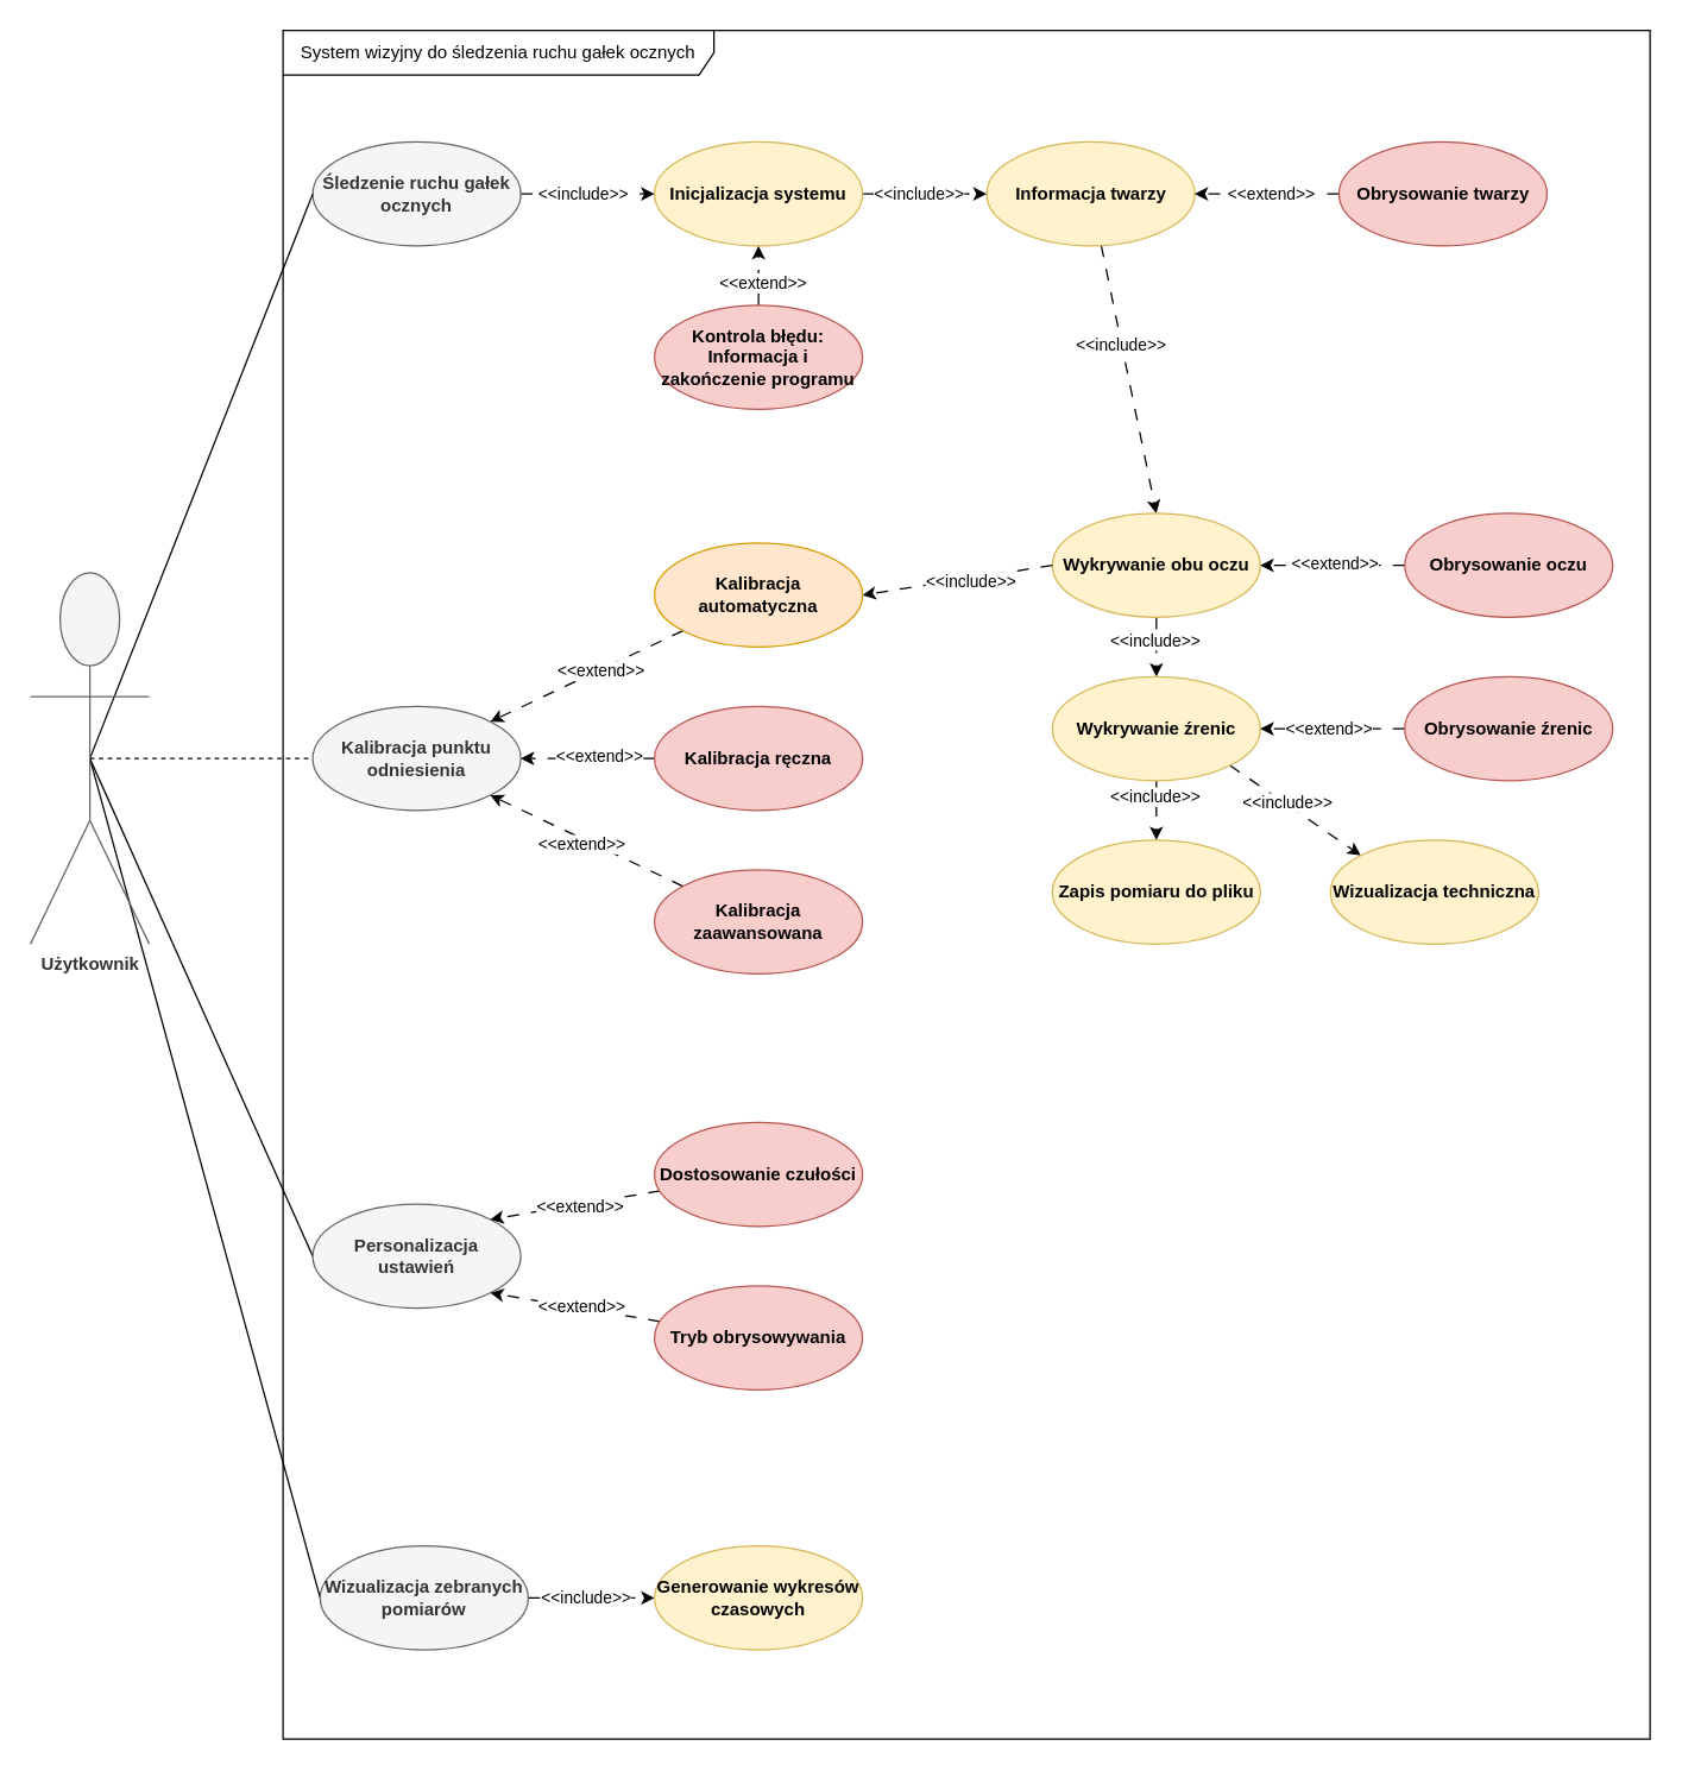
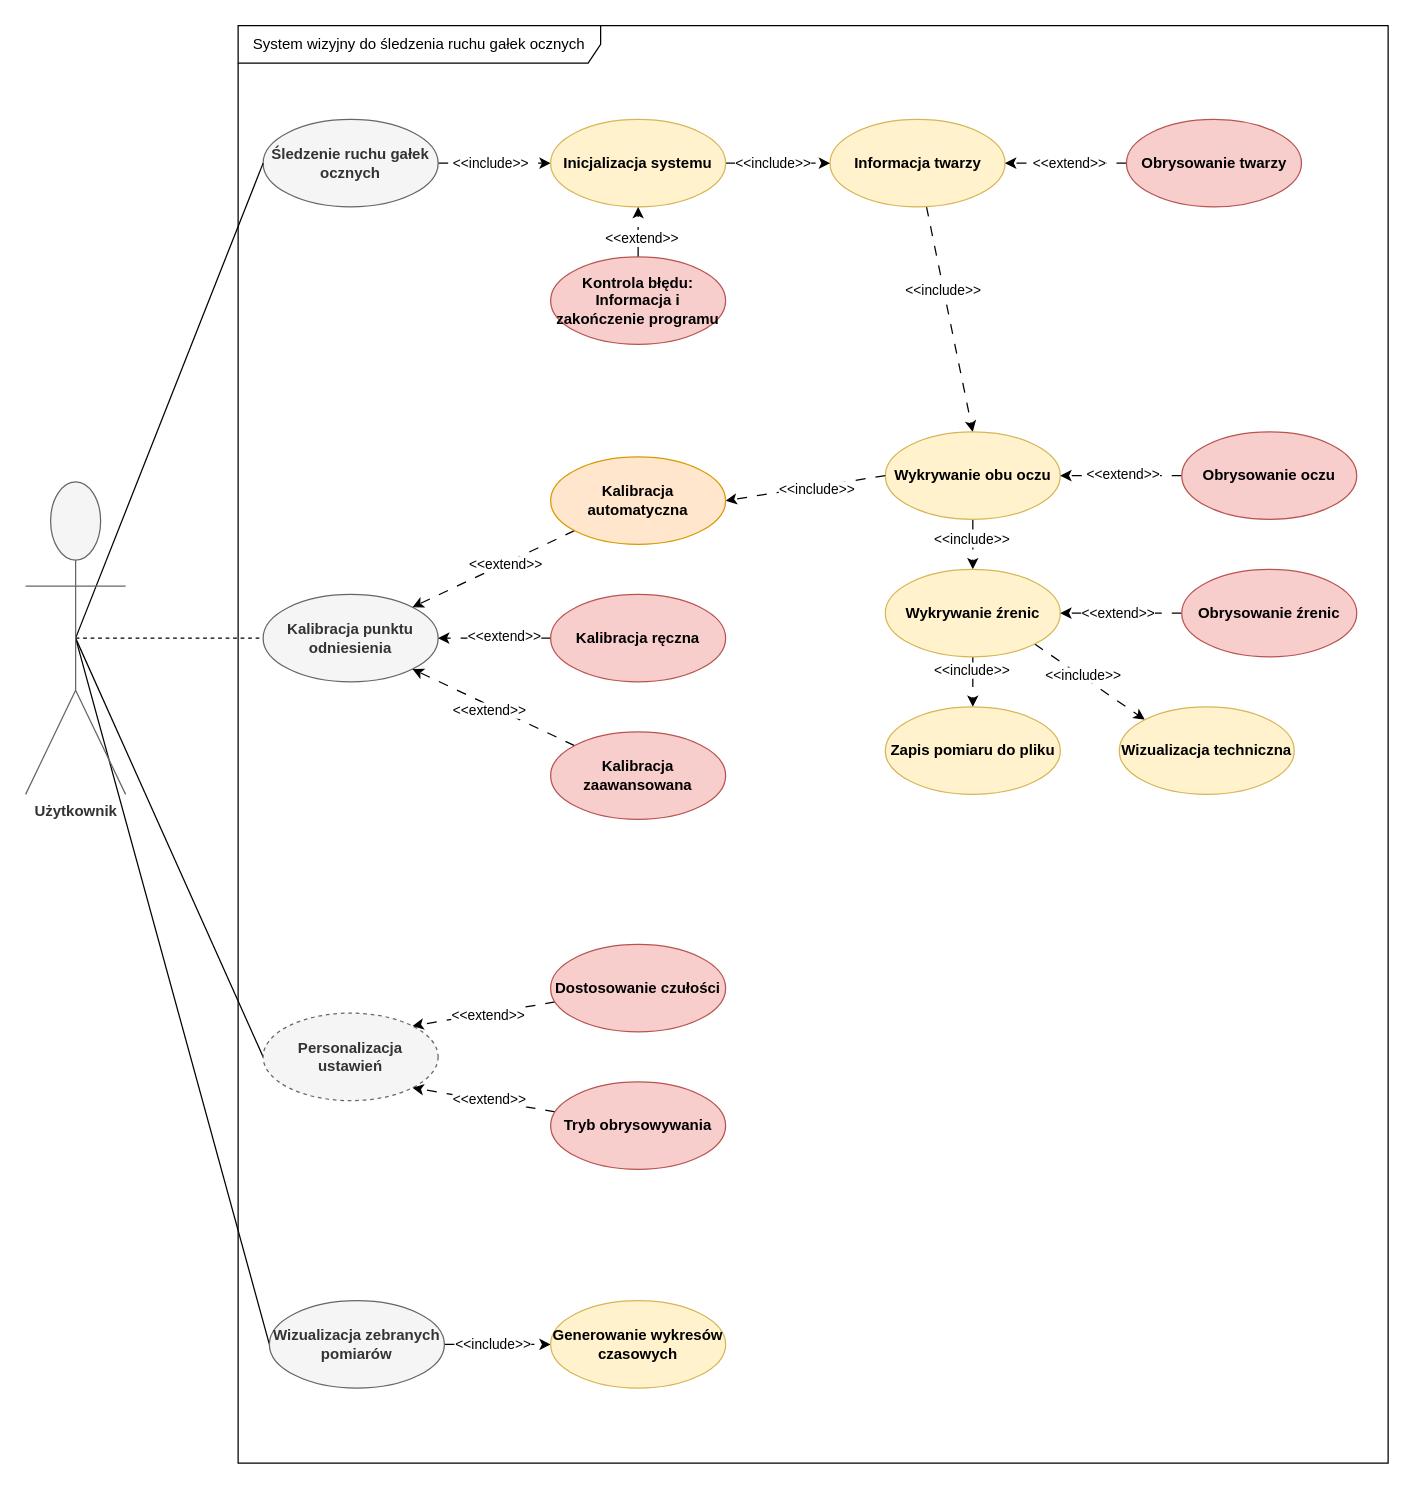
  <mxCell id="0" />
  <mxCell id="1" parent="0" />
  <mxCell id="2" value="System wizyjny do śledzenia ruchu gałek ocznych" style="shape=umlFrame;whiteSpace=wrap;html=1;pointerEvents=0;width=290;height=30;" vertex="1" parent="1"><mxGeometry x="190" width="920" height="1150" as="geometry" y="20" /></mxCell>
  <mxCell id="3" style="rounded=0;orthogonalLoop=1;jettySize=auto;html=1;entryX=0;entryY=0.5;entryDx=0;entryDy=0;endArrow=classic;startFill=0;dashed=1;dashPattern=8 8;endFill=1;" edge="1" parent="1" source="5" target="37"><mxGeometry relative="1" as="geometry" /></mxCell>
  <mxCell id="4" value="&amp;lt;&amp;lt;include&amp;gt;&amp;gt;" style="edgeLabel;html=1;align=center;verticalAlign=middle;resizable=0;points=[];" vertex="1" connectable="0" parent="3"><mxGeometry x="-0.097" y="1" relative="1" as="geometry"><mxPoint as="offset" /></mxGeometry></mxCell>
  <mxCell id="5" value="Śledzenie ruchu gałek ocznych" style="ellipse;whiteSpace=wrap;html=1;fillColor=#f5f5f5;strokeColor=#666666;fontColor=#333333;fontStyle=1" vertex="1" parent="1"><mxGeometry x="210" y="95" width="140" height="70" as="geometry" /></mxCell>
  <mxCell id="6" style="rounded=0;orthogonalLoop=1;jettySize=auto;html=1;entryX=0;entryY=0.5;entryDx=0;entryDy=0;endArrow=none;startFill=0;exitX=0.5;exitY=0.5;exitDx=0;exitDy=0;exitPerimeter=0;" edge="1" parent="1" source="10" target="5"><mxGeometry relative="1" as="geometry"><mxPoint x="130" y="375" as="sourcePoint" /></mxGeometry></mxCell>
  <mxCell id="7" style="rounded=0;orthogonalLoop=1;jettySize=auto;html=1;entryX=0;entryY=0.5;entryDx=0;entryDy=0;endArrow=none;startFill=0;exitX=0.5;exitY=0.5;exitDx=0;exitDy=0;exitPerimeter=0;dashed=1;" edge="1" parent="1" source="10" target="24"><mxGeometry relative="1" as="geometry"><mxPoint x="130" y="435" as="sourcePoint" /></mxGeometry></mxCell>
  <mxCell id="8" style="rounded=0;orthogonalLoop=1;jettySize=auto;html=1;entryX=0;entryY=0.5;entryDx=0;entryDy=0;endArrow=none;startFill=0;exitX=0.5;exitY=0.5;exitDx=0;exitDy=0;exitPerimeter=0;" edge="1" parent="1" source="10" target="43"><mxGeometry relative="1" as="geometry"><mxPoint x="130" y="475" as="sourcePoint" /></mxGeometry></mxCell>
  <mxCell id="9" style="rounded=0;orthogonalLoop=1;jettySize=auto;html=1;entryX=0;entryY=0.5;entryDx=0;entryDy=0;endArrow=none;startFill=0;exitX=0.5;exitY=0.5;exitDx=0;exitDy=0;exitPerimeter=0;" edge="1" parent="1" source="10" target="55"><mxGeometry relative="1" as="geometry" /></mxCell>
  <mxCell id="10" value="Użytkownik" style="shape=umlActor;verticalLabelPosition=bottom;verticalAlign=top;html=1;fillColor=#f5f5f5;fontColor=#333333;strokeColor=#666666;fontStyle=1" vertex="1" parent="1"><mxGeometry y="385" width="80" height="250" as="geometry" x="20" /></mxCell>
  <mxCell id="11" style="rounded=0;orthogonalLoop=1;jettySize=auto;html=1;entryX=0.5;entryY=0;entryDx=0;entryDy=0;dashed=1;dashPattern=8 8;" edge="1" parent="1" source="13" target="16"><mxGeometry relative="1" as="geometry" /></mxCell>
  <mxCell id="12" value="&amp;lt;&amp;lt;include&amp;gt;&amp;gt;" style="edgeLabel;html=1;align=center;verticalAlign=middle;resizable=0;points=[];" vertex="1" connectable="0" parent="11"><mxGeometry x="-0.26" y="-1" relative="1" as="geometry"><mxPoint as="offset" /></mxGeometry></mxCell>
  <mxCell id="13" value="Informacja twarzy" style="ellipse;whiteSpace=wrap;html=1;fillColor=#fff2cc;strokeColor=#d6b656;fontStyle=1" vertex="1" parent="1"><mxGeometry x="663.54" y="95" width="140" height="70" as="geometry" /></mxCell>
  <mxCell id="14" style="rounded=0;orthogonalLoop=1;jettySize=auto;html=1;entryX=0.5;entryY=0;entryDx=0;entryDy=0;dashed=1;dashPattern=8 8;" edge="1" parent="1" source="16" target="23"><mxGeometry relative="1" as="geometry" /></mxCell>
  <mxCell id="15" value="&amp;lt;&amp;lt;include&amp;gt;&amp;gt;" style="edgeLabel;html=1;align=center;verticalAlign=middle;resizable=0;points=[];" vertex="1" connectable="0" parent="14"><mxGeometry x="-0.26" y="-1" relative="1" as="geometry"><mxPoint as="offset" /></mxGeometry></mxCell>
  <mxCell id="16" value="Wykrywanie&amp;nbsp;obu oczu" style="ellipse;whiteSpace=wrap;html=1;fillColor=#fff2cc;strokeColor=#d6b656;fontStyle=1" vertex="1" parent="1"><mxGeometry x="707.76" y="345" width="140" height="70" as="geometry" /></mxCell>
  <mxCell id="17" style="rounded=0;orthogonalLoop=1;jettySize=auto;html=1;entryX=1;entryY=0.5;entryDx=0;entryDy=0;dashed=1;dashPattern=8 8;exitX=0;exitY=0.5;exitDx=0;exitDy=0;" edge="1" parent="1" source="16" target="33"><mxGeometry relative="1" as="geometry" /></mxCell>
  <mxCell id="18" value="&amp;lt;&amp;lt;include&amp;gt;&amp;gt;" style="edgeLabel;html=1;align=center;verticalAlign=middle;resizable=0;points=[];" vertex="1" connectable="0" parent="17"><mxGeometry x="-0.142" y="2" relative="1" as="geometry"><mxPoint x="-1" as="offset" /></mxGeometry></mxCell>
  <mxCell id="19" style="edgeStyle=orthogonalEdgeStyle;rounded=0;orthogonalLoop=1;jettySize=auto;html=1;entryX=0.5;entryY=0;entryDx=0;entryDy=0;dashed=1;dashPattern=8 8;" edge="1" parent="1" source="23" target="34"><mxGeometry relative="1" as="geometry" /></mxCell>
  <mxCell id="20" value="&amp;lt;&amp;lt;include&amp;gt;&amp;gt;" style="edgeLabel;html=1;align=center;verticalAlign=middle;resizable=0;points=[];" vertex="1" connectable="0" parent="19"><mxGeometry x="-0.486" y="-1" relative="1" as="geometry"><mxPoint as="offset" /></mxGeometry></mxCell>
  <mxCell id="21" style="rounded=0;orthogonalLoop=1;jettySize=auto;html=1;exitX=1;exitY=1;exitDx=0;exitDy=0;entryX=0;entryY=0;entryDx=0;entryDy=0;dashed=1;dashPattern=8 8;" edge="1" parent="1" source="23" target="54"><mxGeometry relative="1" as="geometry" /></mxCell>
  <mxCell id="22" value="&amp;lt;&amp;lt;include&amp;gt;&amp;gt;" style="edgeLabel;html=1;align=center;verticalAlign=middle;resizable=0;points=[];" vertex="1" connectable="0" parent="21"><mxGeometry x="-0.135" y="1" relative="1" as="geometry"><mxPoint as="offset" /></mxGeometry></mxCell>
  <mxCell id="23" value="Wykrywanie&amp;nbsp;źrenic" style="ellipse;whiteSpace=wrap;html=1;fillColor=#fff2cc;strokeColor=#d6b656;fontStyle=1" vertex="1" parent="1"><mxGeometry x="707.76" y="455" width="140" height="70" as="geometry" /></mxCell>
  <mxCell id="24" value="Kalibracja punktu odniesienia" style="ellipse;whiteSpace=wrap;html=1;fillColor=#f5f5f5;fontColor=#333333;strokeColor=#666666;fontStyle=1" vertex="1" parent="1"><mxGeometry x="210" y="475" width="140" height="70" as="geometry" /></mxCell>
  <mxCell id="25" style="edgeStyle=orthogonalEdgeStyle;rounded=0;orthogonalLoop=1;jettySize=auto;html=1;entryX=1;entryY=0.5;entryDx=0;entryDy=0;dashed=1;dashPattern=8 8;" edge="1" parent="1" source="27" target="24"><mxGeometry relative="1" as="geometry" /></mxCell>
  <mxCell id="26" value="&amp;lt;&amp;lt;extend&amp;gt;&amp;gt;" style="edgeLabel;html=1;align=center;verticalAlign=middle;resizable=0;points=[];" vertex="1" connectable="0" parent="25"><mxGeometry x="-0.163" y="-2" relative="1" as="geometry"><mxPoint as="offset" /></mxGeometry></mxCell>
  <mxCell id="27" value="Kalibracja ręczna" style="ellipse;whiteSpace=wrap;html=1;fillColor=#f8cecc;strokeColor=#b85450;fontStyle=1" vertex="1" parent="1"><mxGeometry x="440" y="475" width="140" height="70" as="geometry" /></mxCell>
  <mxCell id="28" style="rounded=0;orthogonalLoop=1;jettySize=auto;html=1;entryX=1;entryY=1;entryDx=0;entryDy=0;dashed=1;dashPattern=8 8;" edge="1" parent="1" source="30" target="24"><mxGeometry relative="1" as="geometry" /></mxCell>
  <mxCell id="29" value="&amp;lt;&amp;lt;extend&amp;gt;&amp;gt;" style="edgeLabel;html=1;align=center;verticalAlign=middle;resizable=0;points=[];" vertex="1" connectable="0" parent="28"><mxGeometry x="0.027" y="3" relative="1" as="geometry"><mxPoint as="offset" /></mxGeometry></mxCell>
  <mxCell id="30" value="Kalibracja zaawansowana" style="ellipse;whiteSpace=wrap;html=1;fillColor=#f8cecc;strokeColor=#b85450;fontStyle=1" vertex="1" parent="1"><mxGeometry x="440" y="585" width="140" height="70" as="geometry" /></mxCell>
  <mxCell id="31" style="rounded=0;orthogonalLoop=1;jettySize=auto;html=1;entryX=1;entryY=0;entryDx=0;entryDy=0;dashed=1;dashPattern=8 8;" edge="1" parent="1" source="33" target="24"><mxGeometry relative="1" as="geometry" /></mxCell>
  <mxCell id="32" value="&amp;lt;&amp;lt;extend&amp;gt;&amp;gt;" style="edgeLabel;html=1;align=center;verticalAlign=middle;resizable=0;points=[];" vertex="1" connectable="0" parent="31"><mxGeometry x="-0.135" relative="1" as="geometry"><mxPoint as="offset" /></mxGeometry></mxCell>
  <mxCell id="33" value="Kalibracja automatyczna" style="ellipse;whiteSpace=wrap;html=1;fillColor=#ffe6cc;strokeColor=#d79b00;fontStyle=1" vertex="1" parent="1"><mxGeometry x="440" y="365" width="140" height="70" as="geometry" /></mxCell>
  <mxCell id="34" value="Zapis pomiaru do pliku" style="ellipse;whiteSpace=wrap;html=1;fillColor=#fff2cc;strokeColor=#d6b656;fontStyle=1" vertex="1" parent="1"><mxGeometry x="707.76" y="565" width="140" height="70" as="geometry" /></mxCell>
  <mxCell id="35" style="rounded=0;orthogonalLoop=1;jettySize=auto;html=1;entryX=0;entryY=0.5;entryDx=0;entryDy=0;dashed=1;dashPattern=8 8;" edge="1" parent="1" source="37" target="13"><mxGeometry relative="1" as="geometry" /></mxCell>
  <mxCell id="36" value="&amp;lt;&amp;lt;include&amp;gt;&amp;gt;" style="edgeLabel;html=1;align=center;verticalAlign=middle;resizable=0;points=[];" vertex="1" connectable="0" parent="35"><mxGeometry x="-0.108" y="1" relative="1" as="geometry"><mxPoint as="offset" /></mxGeometry></mxCell>
  <mxCell id="37" value="Inicjalizacja systemu" style="ellipse;whiteSpace=wrap;html=1;fillColor=#fff2cc;strokeColor=#d6b656;fontStyle=1" vertex="1" parent="1"><mxGeometry x="440" y="95" width="140" height="70" as="geometry" /></mxCell>
  <mxCell id="38" style="rounded=0;orthogonalLoop=1;jettySize=auto;html=1;exitX=0.5;exitY=0;exitDx=0;exitDy=0;entryX=0.5;entryY=1;entryDx=0;entryDy=0;dashed=1;dashPattern=8 8;" edge="1" parent="1" source="40" target="37"><mxGeometry relative="1" as="geometry" /></mxCell>
  <mxCell id="39" value="&amp;lt;&amp;lt;extend&amp;gt;&amp;gt;" style="edgeLabel;html=1;align=center;verticalAlign=middle;resizable=0;points=[];" vertex="1" connectable="0" parent="38"><mxGeometry x="-0.168" y="-2" relative="1" as="geometry"><mxPoint y="1" as="offset" /></mxGeometry></mxCell>
  <mxCell id="40" value="Kontrola błędu: Informacja i zakończenie programu" style="ellipse;whiteSpace=wrap;html=1;fillColor=#f8cecc;strokeColor=#b85450;fontStyle=1" vertex="1" parent="1"><mxGeometry x="440" y="205" width="140" height="70" as="geometry" /></mxCell>
  <mxCell id="41" style="rounded=0;orthogonalLoop=1;jettySize=auto;html=1;entryX=0;entryY=0.5;entryDx=0;entryDy=0;dashed=1;dashPattern=8 8;" edge="1" parent="1" source="43" target="44"><mxGeometry relative="1" as="geometry" /></mxCell>
  <mxCell id="42" value="&amp;lt;&amp;lt;include&amp;gt;&amp;gt;" style="edgeLabel;html=1;align=center;verticalAlign=middle;resizable=0;points=[];" vertex="1" connectable="0" parent="41"><mxGeometry x="-0.076" y="1" relative="1" as="geometry"><mxPoint x="-1" as="offset" /></mxGeometry></mxCell>
  <mxCell id="43" value="Wizualizacja zebranych pomiarów" style="ellipse;whiteSpace=wrap;html=1;fillColor=#f5f5f5;fontColor=#333333;strokeColor=#666666;fontStyle=1" vertex="1" parent="1"><mxGeometry x="215" y="1040" width="140" height="70" as="geometry" /></mxCell>
  <mxCell id="44" value="Generowanie wykresów czasowych" style="ellipse;whiteSpace=wrap;html=1;fillColor=#fff2cc;strokeColor=#d6b656;fontStyle=1" vertex="1" parent="1"><mxGeometry x="440" y="1040" width="140" height="70" as="geometry" /></mxCell>
  <mxCell id="45" style="rounded=0;orthogonalLoop=1;jettySize=auto;html=1;entryX=1;entryY=0.5;entryDx=0;entryDy=0;dashed=1;dashPattern=8 8;" edge="1" parent="1" source="47" target="13"><mxGeometry relative="1" as="geometry" /></mxCell>
  <mxCell id="46" value="&amp;lt;&amp;lt;extend&amp;gt;&amp;gt;" style="edgeLabel;html=1;align=center;verticalAlign=middle;resizable=0;points=[];" vertex="1" connectable="0" parent="45"><mxGeometry x="-0.059" y="-1" relative="1" as="geometry"><mxPoint as="offset" /></mxGeometry></mxCell>
  <mxCell id="47" value="Obrysowanie twarzy" style="ellipse;whiteSpace=wrap;html=1;fillColor=#f8cecc;strokeColor=#b85450;fontStyle=1" vertex="1" parent="1"><mxGeometry x="900.68" y="95" width="140" height="70" as="geometry" /></mxCell>
  <mxCell id="48" style="rounded=0;orthogonalLoop=1;jettySize=auto;html=1;entryX=1;entryY=0.5;entryDx=0;entryDy=0;dashed=1;dashPattern=8 8;" edge="1" parent="1" source="50" target="16"><mxGeometry relative="1" as="geometry" /></mxCell>
  <mxCell id="49" value="&amp;lt;&amp;lt;extend&amp;gt;&amp;gt;" style="edgeLabel;html=1;align=center;verticalAlign=middle;resizable=0;points=[];" vertex="1" connectable="0" parent="48"><mxGeometry x="-0.029" y="-2" relative="1" as="geometry"><mxPoint as="offset" /></mxGeometry></mxCell>
  <mxCell id="50" value="Obrysowanie oczu" style="ellipse;whiteSpace=wrap;html=1;fillColor=#f8cecc;strokeColor=#b85450;fontStyle=1" vertex="1" parent="1"><mxGeometry x="944.9" y="345" width="140" height="70" as="geometry" /></mxCell>
  <mxCell id="51" style="rounded=0;orthogonalLoop=1;jettySize=auto;html=1;entryX=1;entryY=0.5;entryDx=0;entryDy=0;dashed=1;dashPattern=8 8;" edge="1" parent="1" source="53" target="23"><mxGeometry relative="1" as="geometry" /></mxCell>
  <mxCell id="52" value="&amp;lt;&amp;lt;extend&amp;gt;&amp;gt;" style="edgeLabel;html=1;align=center;verticalAlign=middle;resizable=0;points=[];" vertex="1" connectable="0" parent="51"><mxGeometry x="0.059" y="-1" relative="1" as="geometry"><mxPoint as="offset" /></mxGeometry></mxCell>
  <mxCell id="53" value="Obrysowanie źrenic" style="ellipse;whiteSpace=wrap;html=1;fillColor=#f8cecc;strokeColor=#b85450;fontStyle=1" vertex="1" parent="1"><mxGeometry x="944.9" y="455" width="140" height="70" as="geometry" /></mxCell>
  <mxCell id="54" value="Wizualizacja techniczna" style="ellipse;whiteSpace=wrap;html=1;fillColor=#fff2cc;strokeColor=#d6b656;fontStyle=1" vertex="1" parent="1"><mxGeometry x="894.9" y="565" width="140" height="70" as="geometry" /></mxCell>
- <mxCell id="55" value="Personalizacja ustawień" style="ellipse;whiteSpace=wrap;html=1;fontStyle=1;fillColor=#f5f5f5;fontColor=#333333;strokeColor=#666666;" vertex="1" parent="1"><mxGeometry x="210" y="810" width="140" height="70" as="geometry" /></mxCell>
+ <mxCell id="55" value="Personalizacja ustawień" style="ellipse;whiteSpace=wrap;html=1;fontStyle=1;fillColor=#f5f5f5;fontColor=#333333;strokeColor=#666666;dashed=1;" vertex="1" parent="1"><mxGeometry x="210" y="810" width="140" height="70" as="geometry" /></mxCell>
  <mxCell id="56" style="rounded=0;orthogonalLoop=1;jettySize=auto;html=1;entryX=1;entryY=0;entryDx=0;entryDy=0;dashed=1;dashPattern=8 8;" edge="1" parent="1" source="58" target="55"><mxGeometry relative="1" as="geometry" /></mxCell>
  <mxCell id="57" value="&amp;lt;&amp;lt;extend&amp;gt;&amp;gt;" style="edgeLabel;html=1;align=center;verticalAlign=middle;resizable=0;points=[];" vertex="1" connectable="0" parent="56"><mxGeometry x="-0.053" y="1" relative="1" as="geometry"><mxPoint as="offset" /></mxGeometry></mxCell>
  <mxCell id="58" value="Dostosowanie czułości" style="ellipse;whiteSpace=wrap;html=1;fillColor=#f8cecc;strokeColor=#b85450;fontStyle=1" vertex="1" parent="1"><mxGeometry x="440" y="755" width="140" height="70" as="geometry" /></mxCell>
  <mxCell id="59" style="rounded=0;orthogonalLoop=1;jettySize=auto;html=1;entryX=1;entryY=1;entryDx=0;entryDy=0;dashed=1;dashPattern=8 8;" edge="1" parent="1" source="61" target="55"><mxGeometry relative="1" as="geometry" /></mxCell>
  <mxCell id="60" value="&amp;lt;&amp;lt;extend&amp;gt;&amp;gt;" style="edgeLabel;html=1;align=center;verticalAlign=middle;resizable=0;points=[];" vertex="1" connectable="0" parent="59"><mxGeometry x="-0.071" y="-1" relative="1" as="geometry"><mxPoint as="offset" /></mxGeometry></mxCell>
  <mxCell id="61" value="Tryb obrysowywania" style="ellipse;whiteSpace=wrap;html=1;fillColor=#f8cecc;strokeColor=#b85450;fontStyle=1" vertex="1" parent="1"><mxGeometry x="440" y="865" width="140" height="70" as="geometry" /></mxCell>
